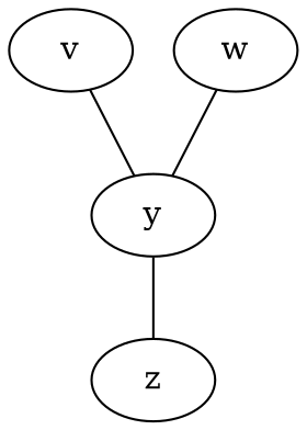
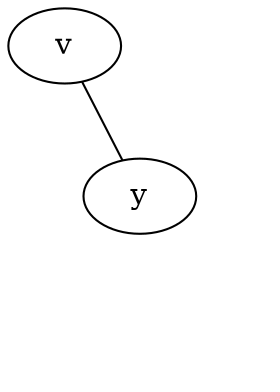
  graph {
    y
-   z
    v
-   w
-   y -- z
    v -- y
-   w -- y
  }
